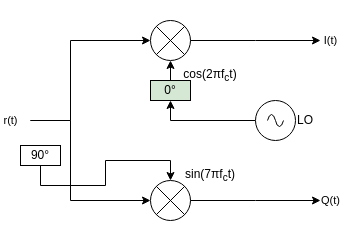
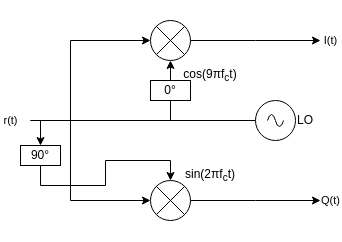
  <mxCell id="0" />
  <mxCell id="1" parent="0" />
  <mxCell id="2" style="edgeStyle=orthogonalEdgeStyle;rounded=0;orthogonalLoop=1;jettySize=auto;html=1;exitX=0;exitY=0.5;exitDx=0;exitDy=0;startArrow=classic;startFill=1;endArrow=none;endFill=0;" edge="1" parent="1" source="3"><mxGeometry relative="1" as="geometry"><mxPoint x="30" y="120" as="targetPoint" /><Array as="points"><mxPoint x="70" y="40" /><mxPoint x="70" y="120" /></Array></mxGeometry></mxCell>
  <mxCell id="3" value="" style="shape=sumEllipse;perimeter=ellipsePerimeter;whiteSpace=wrap;html=1;backgroundOutline=1;" vertex="1" parent="1"><mxGeometry x="150" y="20" width="40" height="40" as="geometry" /></mxCell>
  <mxCell id="4" value="r(t)" style="edgeStyle=orthogonalEdgeStyle;rounded=0;orthogonalLoop=1;jettySize=auto;html=1;exitX=0;exitY=0.5;exitDx=0;exitDy=0;startArrow=classic;startFill=1;endArrow=none;endFill=0;" edge="1" parent="1" source="5"><mxGeometry x="1" y="20" relative="1" as="geometry"><mxPoint x="30" y="120" as="targetPoint" /><Array as="points"><mxPoint x="70" y="200" /><mxPoint x="70" y="120" /></Array><mxPoint x="-20" y="-20" as="offset" /></mxGeometry></mxCell>
  <mxCell id="5" value="" style="shape=sumEllipse;perimeter=ellipsePerimeter;whiteSpace=wrap;html=1;backgroundOutline=1;" vertex="1" parent="1"><mxGeometry x="150" y="180" width="40" height="40" as="geometry" /></mxCell>
  <mxCell id="6" style="edgeStyle=orthogonalEdgeStyle;rounded=0;orthogonalLoop=1;jettySize=auto;html=1;exitX=0.5;exitY=0;exitDx=0;exitDy=0;entryX=0.5;entryY=1;entryDx=0;entryDy=0;" edge="1" parent="1" source="7" target="3"><mxGeometry relative="1" as="geometry" /></mxCell>
- <mxCell id="7" value="0°" style="rounded=0;whiteSpace=wrap;html=1;fillColor=#d5e8d4;" vertex="1" parent="1"><mxGeometry x="150" y="80" width="40" height="20" as="geometry" /></mxCell>
+ <mxCell id="7" value="0°" style="rounded=0;whiteSpace=wrap;html=1;" vertex="1" parent="1"><mxGeometry x="150" y="80" width="40" height="20" as="geometry" /></mxCell>
  <mxCell id="8" style="edgeStyle=orthogonalEdgeStyle;rounded=0;orthogonalLoop=1;jettySize=auto;html=1;exitX=0.5;exitY=1;exitDx=0;exitDy=0;entryX=0.5;entryY=0;entryDx=0;entryDy=0;" edge="1" parent="1" source="9" target="5"><mxGeometry relative="1" as="geometry" /></mxCell>
  <mxCell id="9" value="90°" style="rounded=0;whiteSpace=wrap;html=1;" vertex="1" parent="1"><mxGeometry x="20" y="145" width="40" height="20" as="geometry" /></mxCell>
- <mxCell id="10" style="edgeStyle=orthogonalEdgeStyle;rounded=0;orthogonalLoop=1;jettySize=auto;html=1;exitX=0;exitY=0.5;exitDx=0;exitDy=0;exitPerimeter=0;entryX=0.5;entryY=1;entryDx=0;entryDy=0;" edge="1" parent="1" source="12" target="7"><mxGeometry relative="1" as="geometry" /></mxCell>
+ <mxCell id="10" style="edgeStyle=orthogonalEdgeStyle;rounded=0;orthogonalLoop=1;jettySize=auto;html=1;exitX=0;exitY=0.5;exitDx=0;exitDy=0;exitPerimeter=0;entryX=0.5;entryY=1;entryDx=0;entryDy=0;endArrow=none;" edge="1" parent="1" source="12" target="7"><mxGeometry relative="1" as="geometry" /></mxCell>
+ <mxCell id="11" style="edgeStyle=orthogonalEdgeStyle;rounded=0;orthogonalLoop=1;jettySize=auto;html=1;exitX=0;exitY=0.5;exitDx=0;exitDy=0;exitPerimeter=0;entryX=0.5;entryY=0;entryDx=0;entryDy=0;" edge="1" parent="1" source="12" target="9"><mxGeometry relative="1" as="geometry" /></mxCell>
  <mxCell id="12" value="LO" style="pointerEvents=1;verticalLabelPosition=middle;shadow=0;dashed=0;align=left;html=1;verticalAlign=middle;shape=mxgraph.electrical.signal_sources.source;aspect=fixed;points=[[0.5,0,0],[1,0.5,0],[0.5,1,0],[0,0.5,0]];elSignalType=ac;labelPosition=right;" vertex="1" parent="1"><mxGeometry x="255" y="100" width="40" height="40" as="geometry" /></mxCell>
  <mxCell id="13" value="I(t)" style="edgeStyle=orthogonalEdgeStyle;rounded=0;orthogonalLoop=1;jettySize=auto;html=1;exitX=1;exitY=0.5;exitDx=0;exitDy=0;" edge="1" parent="1" source="3"><mxGeometry x="1" y="-10" relative="1" as="geometry"><mxPoint x="320" y="40" as="targetPoint" /><mxPoint x="9" y="-10" as="offset" /></mxGeometry></mxCell>
  <mxCell id="14" value="Q(t)" style="edgeStyle=orthogonalEdgeStyle;rounded=0;orthogonalLoop=1;jettySize=auto;html=1;exitX=1;exitY=0.5;exitDx=0;exitDy=0;" edge="1" parent="1" source="5"><mxGeometry x="1" y="-10" relative="1" as="geometry"><mxPoint x="320" y="200" as="targetPoint" /><mxPoint x="9" y="-10" as="offset" /></mxGeometry></mxCell>
- <mxCell id="15" value="cos(2πf&lt;sub&gt;c&lt;/sub&gt;t)" style="text;strokeColor=none;align=center;fillColor=none;html=1;verticalAlign=middle;whiteSpace=wrap;rounded=0;" vertex="1" parent="1"><mxGeometry x="180" y="60" width="60" height="30" as="geometry" /></mxCell>
- <mxCell id="16" value="sin(7πf&lt;sub&gt;c&lt;/sub&gt;t)" style="text;strokeColor=none;align=center;fillColor=none;html=1;verticalAlign=middle;whiteSpace=wrap;rounded=0;" vertex="1" parent="1"><mxGeometry x="180" y="160" width="60" height="30" as="geometry" /></mxCell>
+ <mxCell id="15" value="cos(9πf&lt;sub&gt;c&lt;/sub&gt;t)" style="text;strokeColor=none;align=center;fillColor=none;html=1;verticalAlign=middle;whiteSpace=wrap;rounded=0;" vertex="1" parent="1"><mxGeometry x="180" y="60" width="60" height="30" as="geometry" /></mxCell>
+ <mxCell id="16" value="sin(2πf&lt;sub&gt;c&lt;/sub&gt;t)" style="text;strokeColor=none;align=center;fillColor=none;html=1;verticalAlign=middle;whiteSpace=wrap;rounded=0;" vertex="1" parent="1"><mxGeometry x="180" y="160" width="60" height="30" as="geometry" /></mxCell>
